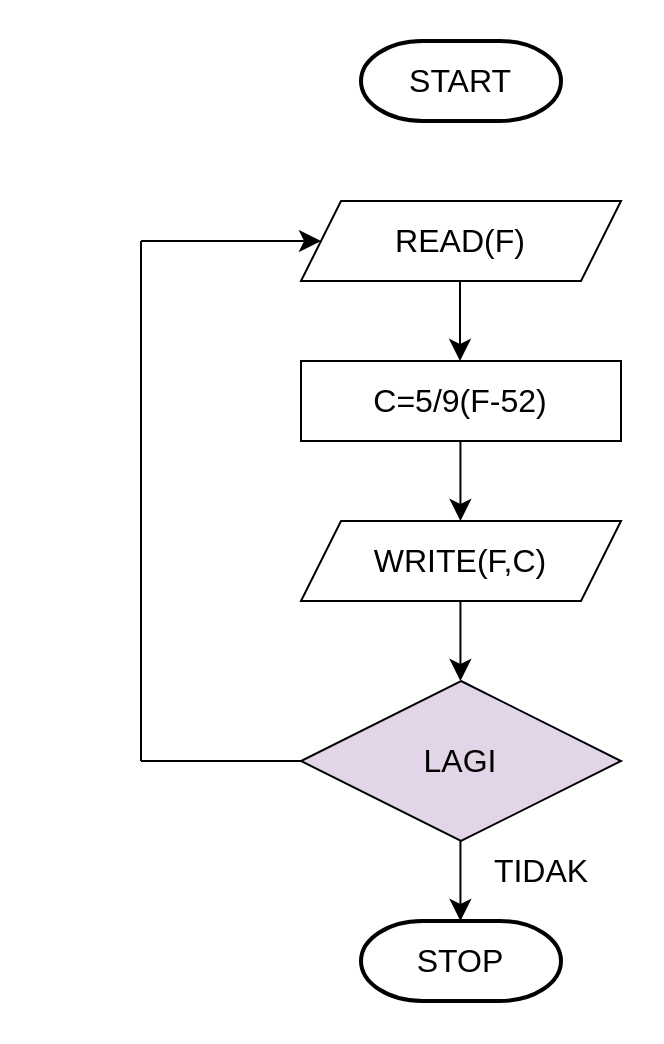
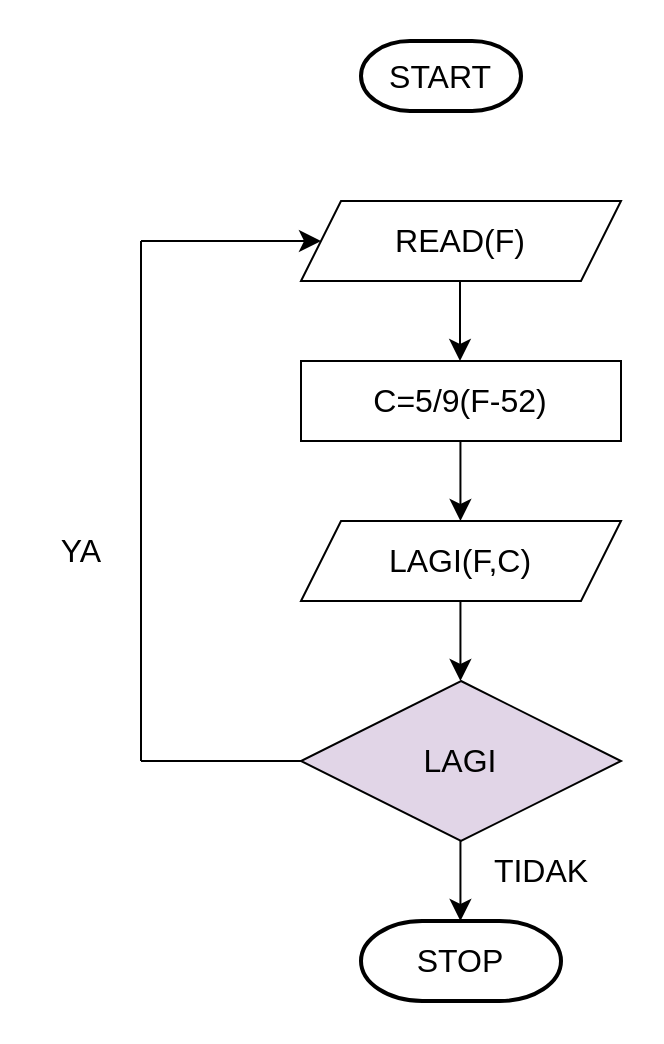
  <mxCell id="0" />
  <mxCell id="1" parent="0" />
- <mxCell id="2" value="START" style="strokeWidth=2;html=1;shape=mxgraph.flowchart.terminator;whiteSpace=wrap;fontSize=16;" vertex="1" parent="1"><mxGeometry x="180" y="20" width="100" height="40" as="geometry" /></mxCell>
+ <mxCell id="2" value="START" style="strokeWidth=2;html=1;shape=mxgraph.flowchart.terminator;whiteSpace=wrap;fontSize=16;" vertex="1" parent="1"><mxGeometry x="180" y="20" width="80" height="35" as="geometry" /></mxCell>
  <mxCell id="3" value="READ(F)" style="shape=parallelogram;perimeter=parallelogramPerimeter;whiteSpace=wrap;html=1;fixedSize=1;fontSize=16;" vertex="1" parent="1"><mxGeometry x="150" y="100" width="160" height="40" as="geometry" /></mxCell>
  <mxCell id="4" value="C=5/9(F-52)" style="rounded=0;whiteSpace=wrap;html=1;fontSize=16;" vertex="1" parent="1"><mxGeometry x="150" y="180" width="160" height="40" as="geometry" /></mxCell>
- <mxCell id="5" value="WRITE(F,C)" style="shape=parallelogram;perimeter=parallelogramPerimeter;whiteSpace=wrap;html=1;fixedSize=1;fontSize=16;" vertex="1" parent="1"><mxGeometry x="150" y="260" width="160" height="40" as="geometry" /></mxCell>
+ <mxCell id="5" value="LAGI(F,C)" style="shape=parallelogram;perimeter=parallelogramPerimeter;whiteSpace=wrap;html=1;fixedSize=1;fontSize=16;" vertex="1" parent="1"><mxGeometry x="150" y="260" width="160" height="40" as="geometry" /></mxCell>
  <mxCell id="6" value="LAGI" style="rhombus;whiteSpace=wrap;html=1;fontSize=16;fillColor=#e1d5e7;" vertex="1" parent="1"><mxGeometry x="150" y="340" width="160" height="80" as="geometry" /></mxCell>
  <mxCell id="7" value="STOP" style="strokeWidth=2;html=1;shape=mxgraph.flowchart.terminator;whiteSpace=wrap;fontSize=16;" vertex="1" parent="1"><mxGeometry x="180" y="460" width="100" height="40" as="geometry" /></mxCell>
  <mxCell id="8" value="" style="endArrow=classic;html=1;rounded=0;fontSize=12;startSize=8;endSize=8;curved=1;exitX=0.5;exitY=1;exitDx=0;exitDy=0;exitPerimeter=0;entryX=0.5;entryY=0;entryDx=0;entryDy=0;" edge="1" parent="1"><mxGeometry width="50" height="50" relative="1" as="geometry"><mxPoint x="229.5" y="140" as="sourcePoint" /><mxPoint x="229.5" y="180" as="targetPoint" /></mxGeometry></mxCell>
  <mxCell id="9" value="" style="endArrow=classic;html=1;rounded=0;fontSize=12;startSize=8;endSize=8;curved=1;exitX=0.5;exitY=1;exitDx=0;exitDy=0;exitPerimeter=0;entryX=0.5;entryY=0;entryDx=0;entryDy=0;" edge="1" parent="1"><mxGeometry width="50" height="50" relative="1" as="geometry"><mxPoint x="229.72" y="220" as="sourcePoint" /><mxPoint x="229.72" y="260" as="targetPoint" /></mxGeometry></mxCell>
  <mxCell id="10" value="" style="endArrow=classic;html=1;rounded=0;fontSize=12;startSize=8;endSize=8;curved=1;exitX=0.5;exitY=1;exitDx=0;exitDy=0;exitPerimeter=0;entryX=0.5;entryY=0;entryDx=0;entryDy=0;" edge="1" parent="1"><mxGeometry width="50" height="50" relative="1" as="geometry"><mxPoint x="229.72" y="300" as="sourcePoint" /><mxPoint x="229.72" y="340" as="targetPoint" /></mxGeometry></mxCell>
  <mxCell id="11" value="" style="endArrow=classic;html=1;rounded=0;fontSize=12;startSize=8;endSize=8;curved=1;exitX=0.5;exitY=1;exitDx=0;exitDy=0;exitPerimeter=0;entryX=0.5;entryY=0;entryDx=0;entryDy=0;" edge="1" parent="1"><mxGeometry width="50" height="50" relative="1" as="geometry"><mxPoint x="229.72" y="420" as="sourcePoint" /><mxPoint x="229.72" y="460" as="targetPoint" /></mxGeometry></mxCell>
  <mxCell id="12" value="" style="endArrow=classic;html=1;rounded=0;fontSize=12;startSize=8;endSize=8;curved=1;entryX=0;entryY=0.5;entryDx=0;entryDy=0;" edge="1" parent="1" target="3"><mxGeometry width="50" height="50" relative="1" as="geometry"><mxPoint x="70" y="120" as="sourcePoint" /><mxPoint x="270" y="140" as="targetPoint" /></mxGeometry></mxCell>
  <mxCell id="13" value="" style="endArrow=none;html=1;rounded=0;fontSize=12;startSize=8;endSize=8;curved=1;entryX=0;entryY=0.5;entryDx=0;entryDy=0;" edge="1" parent="1" target="6"><mxGeometry width="50" height="50" relative="1" as="geometry"><mxPoint x="70" y="380" as="sourcePoint" /><mxPoint x="180" y="370" as="targetPoint" /></mxGeometry></mxCell>
  <mxCell id="14" value="" style="endArrow=none;html=1;rounded=0;fontSize=12;startSize=8;endSize=8;curved=1;" edge="1" parent="1"><mxGeometry width="50" height="50" relative="1" as="geometry"><mxPoint x="70" y="380" as="sourcePoint" /><mxPoint x="70" y="120" as="targetPoint" /></mxGeometry></mxCell>
+ <mxCell id="15" value="YA" style="text;html=1;align=center;verticalAlign=middle;resizable=0;points=[];autosize=1;strokeColor=none;fillColor=none;fontSize=16;" vertex="1" parent="1"><mxGeometry x="20" y="260" width="40" height="30" as="geometry" /></mxCell>
  <mxCell id="16" value="TIDAK" style="text;html=1;align=center;verticalAlign=middle;resizable=0;points=[];autosize=1;strokeColor=none;fillColor=none;fontSize=16;" vertex="1" parent="1"><mxGeometry x="235" y="420" width="70" height="30" as="geometry" /></mxCell>
